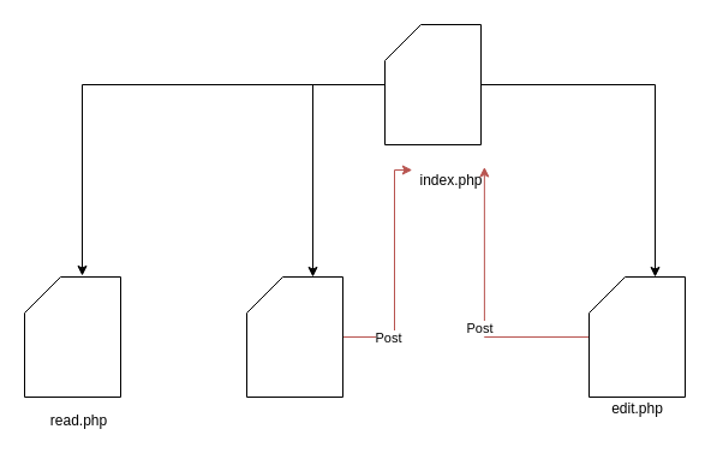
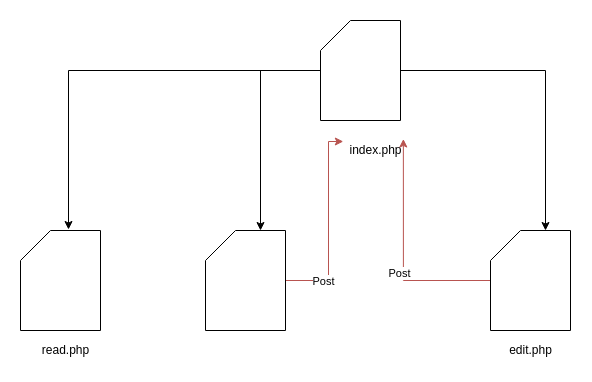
  <mxCell id="0" />
  <mxCell id="1" parent="0" />
  <mxCell id="2" style="edgeStyle=orthogonalEdgeStyle;rounded=0;orthogonalLoop=1;jettySize=auto;html=1;entryX=0;entryY=0;entryDx=55;entryDy=0;entryPerimeter=0;" edge="1" parent="1" source="5" target="9"><mxGeometry relative="1" as="geometry" /></mxCell>
  <mxCell id="3" style="edgeStyle=orthogonalEdgeStyle;rounded=0;orthogonalLoop=1;jettySize=auto;html=1;entryX=0;entryY=0;entryDx=55;entryDy=0;entryPerimeter=0;" edge="1" parent="1" source="5" target="12"><mxGeometry relative="1" as="geometry" /></mxCell>
  <mxCell id="4" style="edgeStyle=orthogonalEdgeStyle;rounded=0;orthogonalLoop=1;jettySize=auto;html=1;entryX=0.6;entryY=-0.01;entryDx=0;entryDy=0;entryPerimeter=0;" edge="1" parent="1" source="5" target="14"><mxGeometry relative="1" as="geometry" /></mxCell>
  <mxCell id="5" value="" style="shape=card;whiteSpace=wrap;html=1;" vertex="1" parent="1"><mxGeometry x="320" y="20" width="80" height="100" as="geometry" /></mxCell>
  <mxCell id="6" value="index.php" style="text;html=1;align=center;verticalAlign=middle;resizable=0;points=[];autosize=1;strokeColor=none;fillColor=none;" vertex="1" parent="1"><mxGeometry x="340" y="140" width="70" height="20" as="geometry" /></mxCell>
  <mxCell id="7" style="edgeStyle=orthogonalEdgeStyle;rounded=0;orthogonalLoop=1;jettySize=auto;html=1;fillColor=#f8cecc;strokeColor=#b85450;entryX=0.898;entryY=-0.075;entryDx=0;entryDy=0;entryPerimeter=0;" edge="1" parent="1" source="9" target="6"><mxGeometry relative="1" as="geometry" /></mxCell>
  <mxCell id="8" value="Post" style="edgeLabel;html=1;align=center;verticalAlign=middle;resizable=0;points=[];" vertex="1" connectable="0" parent="7"><mxGeometry x="-0.206" y="4" relative="1" as="geometry"><mxPoint y="-4" as="offset" /></mxGeometry></mxCell>
  <mxCell id="9" value="" style="shape=card;whiteSpace=wrap;html=1;" vertex="1" parent="1"><mxGeometry x="490" y="230" width="80" height="100" as="geometry" /></mxCell>
  <mxCell id="10" style="edgeStyle=orthogonalEdgeStyle;rounded=0;orthogonalLoop=1;jettySize=auto;html=1;fillColor=#f8cecc;strokeColor=#b85450;entryX=0.04;entryY=0.05;entryDx=0;entryDy=0;entryPerimeter=0;" edge="1" parent="1" source="12" target="6"><mxGeometry relative="1" as="geometry"><Array as="points"><mxPoint x="328" y="280" /></Array></mxGeometry></mxCell>
  <mxCell id="11" value="Post" style="edgeLabel;html=1;align=center;verticalAlign=middle;resizable=0;points=[];" vertex="1" connectable="0" parent="10"><mxGeometry x="-0.676" y="1" relative="1" as="geometry"><mxPoint x="5" y="1" as="offset" /></mxGeometry></mxCell>
  <mxCell id="12" value="" style="shape=card;whiteSpace=wrap;html=1;" vertex="1" parent="1"><mxGeometry x="205" y="230" width="80" height="100" as="geometry" /></mxCell>
- <mxCell id="13" value="edit.php" style="text;html=1;align=center;verticalAlign=middle;resizable=0;points=[];autosize=1;strokeColor=none;fillColor=none;" vertex="1" parent="1"><mxGeometry x="500" y="330" width="60" height="20" as="geometry" /></mxCell>
+ <mxCell id="13" value="edit.php" style="text;html=1;align=center;verticalAlign=middle;resizable=0;points=[];autosize=1;strokeColor=none;fillColor=none;" vertex="1" parent="1"><mxGeometry x="500" y="340" width="60" height="20" as="geometry" /></mxCell>
  <mxCell id="14" value="" style="shape=card;whiteSpace=wrap;html=1;" vertex="1" parent="1"><mxGeometry x="20" y="230" width="80" height="100" as="geometry" /></mxCell>
  <mxCell id="15" value="read.php" style="text;html=1;align=center;verticalAlign=middle;resizable=0;points=[];autosize=1;strokeColor=none;fillColor=none;" vertex="1" parent="1"><mxGeometry x="35" y="340" width="60" height="20" as="geometry" /></mxCell>
